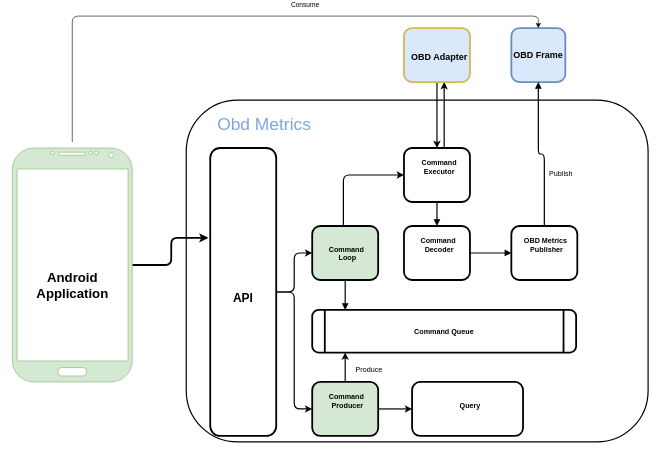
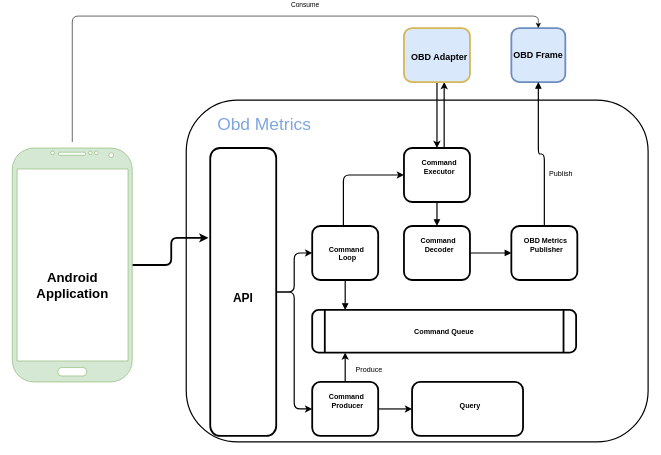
  <mxCell id="0" />
  <mxCell id="1" parent="0" />
  <mxCell id="2" value="" style="rounded=1;whiteSpace=wrap;html=1;align=center;strokeWidth=2;" parent="1" vertex="1"><mxGeometry x="310" y="160" width="770" height="570" as="geometry" /></mxCell>
  <mxCell id="3" value="OBD Frame" style="whiteSpace=wrap;align=center;verticalAlign=middle;fontStyle=1;strokeWidth=3;fillColor=#dae8fc;strokeColor=#6c8ebf;labelBorderColor=none;labelBackgroundColor=none;rounded=1;fontSize=15;" parent="1" vertex="1"><mxGeometry x="852" y="40" width="90" height="90" as="geometry" /></mxCell>
  <mxCell id="4" value="Command Queue" style="shape=process;whiteSpace=wrap;align=center;verticalAlign=middle;size=0.048;fontStyle=1;strokeWidth=3;rounded=1;" parent="1" vertex="1"><mxGeometry x="520" y="510" width="440" height="71" as="geometry" /></mxCell>
- <mxCell id="5" value="&lt;p style=&quot;margin: 0px ; margin-top: 4px ; text-align: center ; text-decoration: underline&quot;&gt;&lt;/p&gt;&lt;p style=&quot;margin: 0px ; margin-left: 8px&quot;&gt;&lt;br&gt;&lt;/p&gt;&lt;p style=&quot;margin: 0px ; margin-left: 8px&quot;&gt;&lt;br&gt;&lt;/p&gt;&lt;p style=&quot;margin: 0px ; margin-left: 8px&quot;&gt;Command&amp;nbsp;&lt;/p&gt;&lt;p style=&quot;margin: 0px ; margin-left: 8px&quot;&gt;Loop&lt;/p&gt;" style="verticalAlign=middle;align=center;overflow=fill;fontSize=12;fontFamily=Helvetica;html=1;rounded=1;fontStyle=1;strokeWidth=3;fillColor=#d5e8d4;" parent="1" vertex="1"><mxGeometry x="520" y="370" width="110" height="90" as="geometry" /></mxCell>
+ <mxCell id="5" value="&lt;p style=&quot;margin: 0px ; margin-top: 4px ; text-align: center ; text-decoration: underline&quot;&gt;&lt;/p&gt;&lt;p style=&quot;margin: 0px ; margin-left: 8px&quot;&gt;&lt;br&gt;&lt;/p&gt;&lt;p style=&quot;margin: 0px ; margin-left: 8px&quot;&gt;&lt;br&gt;&lt;/p&gt;&lt;p style=&quot;margin: 0px ; margin-left: 8px&quot;&gt;Command&amp;nbsp;&lt;/p&gt;&lt;p style=&quot;margin: 0px ; margin-left: 8px&quot;&gt;Loop&lt;/p&gt;" style="verticalAlign=middle;align=center;overflow=fill;fontSize=12;fontFamily=Helvetica;html=1;rounded=1;fontStyle=1;strokeWidth=3;" parent="1" vertex="1"><mxGeometry x="520" y="370" width="110" height="90" as="geometry" /></mxCell>
  <mxCell id="6" value="" style="edgeStyle=orthogonalEdgeStyle;rounded=1;orthogonalLoop=1;jettySize=auto;html=1;strokeWidth=2;" parent="1" source="8" target="17" edge="1"><mxGeometry relative="1" as="geometry"><Array as="points"><mxPoint x="740" y="190" /><mxPoint x="740" y="190" /></Array></mxGeometry></mxCell>
  <mxCell id="7" value="" style="edgeStyle=orthogonalEdgeStyle;rounded=1;orthogonalLoop=1;jettySize=auto;html=1;startArrow=none;startFill=0;endArrow=block;endFill=1;strokeWidth=2;" parent="1" source="8" target="15" edge="1"><mxGeometry relative="1" as="geometry" /></mxCell>
  <mxCell id="8" value="&lt;p style=&quot;margin: 0px ; margin-top: 4px ; text-align: center ; text-decoration: underline&quot;&gt;&lt;/p&gt;&lt;p style=&quot;margin: 0px ; margin-left: 8px&quot;&gt;&lt;br&gt;&lt;/p&gt;&lt;p style=&quot;margin: 0px ; margin-left: 8px&quot;&gt;Command&lt;br&gt;Executor&lt;/p&gt;" style="verticalAlign=middle;align=center;overflow=fill;fontSize=12;fontFamily=Helvetica;html=1;rounded=1;fontStyle=1;strokeWidth=3;" parent="1" vertex="1"><mxGeometry x="673" y="240" width="110" height="90" as="geometry" /></mxCell>
  <mxCell id="9" style="edgeStyle=orthogonalEdgeStyle;rounded=1;orthogonalLoop=1;jettySize=auto;html=1;entryX=0;entryY=0.5;entryDx=0;entryDy=0;strokeWidth=2;" parent="1" source="10" target="18" edge="1"><mxGeometry relative="1" as="geometry" /></mxCell>
- <mxCell id="10" value="&lt;p style=&quot;margin: 0px ; margin-top: 4px ; text-align: center ; text-decoration: underline&quot;&gt;&lt;/p&gt;&lt;p style=&quot;margin: 0px ; margin-left: 8px&quot;&gt;&lt;br&gt;&lt;/p&gt;&lt;p style=&quot;margin: 0px ; margin-left: 8px&quot;&gt;&lt;span&gt;Command&amp;nbsp;&lt;/span&gt;&lt;br&gt;&lt;/p&gt;&lt;p style=&quot;margin: 0px ; margin-left: 8px&quot;&gt;Producer&lt;/p&gt;" style="verticalAlign=middle;align=center;overflow=fill;fontSize=12;fontFamily=Helvetica;html=1;rounded=1;fontStyle=1;strokeWidth=3;fillColor=#d5e8d4;" parent="1" vertex="1"><mxGeometry x="520" y="630" width="110" height="90" as="geometry" /></mxCell>
+ <mxCell id="10" value="&lt;p style=&quot;margin: 0px ; margin-top: 4px ; text-align: center ; text-decoration: underline&quot;&gt;&lt;/p&gt;&lt;p style=&quot;margin: 0px ; margin-left: 8px&quot;&gt;&lt;br&gt;&lt;/p&gt;&lt;p style=&quot;margin: 0px ; margin-left: 8px&quot;&gt;&lt;span&gt;Command&amp;nbsp;&lt;/span&gt;&lt;br&gt;&lt;/p&gt;&lt;p style=&quot;margin: 0px ; margin-left: 8px&quot;&gt;Producer&lt;/p&gt;" style="verticalAlign=middle;align=center;overflow=fill;fontSize=12;fontFamily=Helvetica;html=1;rounded=1;fontStyle=1;strokeWidth=3;" parent="1" vertex="1"><mxGeometry x="520" y="630" width="110" height="90" as="geometry" /></mxCell>
  <mxCell id="11" value="" style="edgeStyle=elbowEdgeStyle;elbow=horizontal;strokeWidth=2;entryX=0;entryY=0.5;entryDx=0;entryDy=0;" parent="1" source="5" target="8" edge="1"><mxGeometry width="100" height="100" relative="1" as="geometry"><mxPoint x="422" y="320" as="sourcePoint" /><mxPoint x="672" y="230" as="targetPoint" /><Array as="points"><mxPoint x="572" y="340" /><mxPoint x="572" y="320" /><mxPoint x="607" y="280" /></Array></mxGeometry></mxCell>
  <mxCell id="12" value="" style="edgeStyle=elbowEdgeStyle;elbow=horizontal;strokeWidth=2;" parent="1" source="10" target="4" edge="1"><mxGeometry width="100" height="100" relative="1" as="geometry"><mxPoint x="280" y="650" as="sourcePoint" /><mxPoint x="380" y="550" as="targetPoint" /><Array as="points"><mxPoint x="575" y="620" /><mxPoint x="620" y="630" /><mxPoint x="630" y="610" /></Array></mxGeometry></mxCell>
  <mxCell id="13" value="Produce&#10;" style="text;spacingTop=-5;align=center;" parent="1" vertex="1"><mxGeometry x="600" y="601" width="30" height="20" as="geometry" /></mxCell>
  <mxCell id="14" value="" style="edgeStyle=orthogonalEdgeStyle;rounded=1;orthogonalLoop=1;jettySize=auto;html=1;startArrow=none;startFill=0;endArrow=block;endFill=1;strokeWidth=2;fontSize=15;" parent="1" source="15" target="23" edge="1"><mxGeometry relative="1" as="geometry" /></mxCell>
  <mxCell id="15" value="&lt;p style=&quot;margin: 0px ; margin-top: 4px ; text-align: center ; text-decoration: underline&quot;&gt;&lt;/p&gt;&lt;p style=&quot;margin: 0px ; margin-left: 8px&quot;&gt;&lt;br&gt;&lt;/p&gt;&lt;p style=&quot;margin: 0px ; margin-left: 8px&quot;&gt;Command&amp;nbsp;&lt;br&gt;Decoder&lt;/p&gt;" style="verticalAlign=middle;align=center;overflow=fill;fontSize=12;fontFamily=Helvetica;html=1;rounded=1;fontStyle=1;strokeWidth=3;" parent="1" vertex="1"><mxGeometry x="673" y="370" width="110" height="90" as="geometry" /></mxCell>
  <mxCell id="16" style="edgeStyle=orthogonalEdgeStyle;rounded=1;orthogonalLoop=1;jettySize=auto;html=1;startArrow=none;startFill=0;endArrow=classic;endFill=1;strokeWidth=2;fontSize=15;" parent="1" source="17" target="8" edge="1"><mxGeometry relative="1" as="geometry" /></mxCell>
  <mxCell id="17" value="&lt;p style=&quot;margin: 0px ; margin-top: 4px ; text-align: center ; text-decoration: underline&quot;&gt;&lt;/p&gt;&lt;p style=&quot;margin: 0px 0px 0px 8px ; font-size: 15px&quot;&gt;&lt;font style=&quot;font-size: 15px&quot;&gt;&lt;br&gt;&lt;/font&gt;&lt;/p&gt;&lt;p style=&quot;margin: 0px 0px 0px 8px ; font-size: 15px&quot;&gt;&lt;font style=&quot;font-size: 15px&quot;&gt;&lt;br&gt;&lt;/font&gt;&lt;/p&gt;&lt;p style=&quot;margin: 0px 0px 0px 8px ; font-size: 15px&quot;&gt;&lt;font style=&quot;font-size: 15px&quot;&gt;OBD Adapter&lt;/font&gt;&lt;/p&gt;" style="verticalAlign=middle;align=center;overflow=fill;fontSize=12;fontFamily=Helvetica;html=1;rounded=1;fontStyle=1;strokeWidth=3;fillColor=#dae8fc;strokeColor=#d6b656;" parent="1" vertex="1"><mxGeometry x="673" y="40" width="110" height="90" as="geometry" /></mxCell>
  <mxCell id="18" value="&lt;p style=&quot;margin: 0px ; margin-top: 4px ; text-align: center ; text-decoration: underline&quot;&gt;&lt;/p&gt;&lt;p style=&quot;margin: 0px ; margin-left: 8px&quot;&gt;&lt;br&gt;&lt;/p&gt;&lt;p style=&quot;margin: 0px ; margin-left: 8px&quot;&gt;&lt;br&gt;&lt;/p&gt;&lt;p style=&quot;margin: 0px ; margin-left: 8px&quot;&gt;Query&lt;/p&gt;" style="verticalAlign=middle;align=center;overflow=fill;fontSize=12;fontFamily=Helvetica;html=1;rounded=1;fontStyle=1;strokeWidth=3;" parent="1" vertex="1"><mxGeometry x="686.5" y="630" width="185" height="90" as="geometry" /></mxCell>
  <mxCell id="19" style="edgeStyle=orthogonalEdgeStyle;rounded=1;orthogonalLoop=1;jettySize=auto;html=1;startArrow=none;startFill=0;endArrow=classic;endFill=1;strokeWidth=2;fontSize=15;" parent="1" source="21" target="10" edge="1"><mxGeometry relative="1" as="geometry" /></mxCell>
  <mxCell id="20" style="edgeStyle=orthogonalEdgeStyle;rounded=1;orthogonalLoop=1;jettySize=auto;html=1;entryX=0;entryY=0.5;entryDx=0;entryDy=0;startArrow=none;startFill=0;endArrow=classic;endFill=1;strokeWidth=2;fontSize=15;" parent="1" source="21" target="5" edge="1"><mxGeometry relative="1" as="geometry" /></mxCell>
  <mxCell id="21" value="&lt;p style=&quot;margin: 4px 0px 0px ; text-decoration: underline ; font-size: 15px&quot;&gt;&lt;/p&gt;&lt;br style=&quot;font-size: 15px&quot;&gt;&lt;br style=&quot;font-size: 15px&quot;&gt;&lt;br style=&quot;font-size: 15px&quot;&gt;&lt;br style=&quot;font-size: 15px&quot;&gt;&lt;br style=&quot;font-size: 15px&quot;&gt;&lt;br style=&quot;font-size: 15px&quot;&gt;&lt;br style=&quot;font-size: 15px&quot;&gt;&lt;br style=&quot;font-size: 15px&quot;&gt;&lt;br style=&quot;font-size: 15px&quot;&gt;&lt;br style=&quot;font-size: 15px&quot;&gt;&lt;br style=&quot;font-size: 15px&quot;&gt;&lt;br style=&quot;font-size: 15px&quot;&gt;&lt;br style=&quot;font-size: 15px&quot;&gt;&lt;font style=&quot;font-size: 20px&quot;&gt;API&lt;/font&gt;" style="verticalAlign=bottom;align=center;overflow=fill;fontSize=15;fontFamily=Helvetica;html=1;rounded=1;fontStyle=1;strokeWidth=3;labelPosition=center;verticalLabelPosition=middle;spacingTop=0;" parent="1" vertex="1"><mxGeometry x="350" y="240" width="110" height="480" as="geometry" /></mxCell>
  <mxCell id="22" value="" style="edgeStyle=orthogonalEdgeStyle;rounded=1;orthogonalLoop=1;jettySize=auto;html=1;startArrow=none;startFill=0;endArrow=block;endFill=1;strokeWidth=2;fontSize=15;" parent="1" source="23" target="3" edge="1"><mxGeometry relative="1" as="geometry" /></mxCell>
  <mxCell id="23" value="&lt;p style=&quot;margin: 0px ; margin-top: 4px ; text-align: center ; text-decoration: underline&quot;&gt;&lt;/p&gt;&lt;p style=&quot;margin: 0px ; margin-left: 8px&quot;&gt;&lt;br&gt;&lt;/p&gt;&lt;p style=&quot;margin: 0px ; margin-left: 8px&quot;&gt;OBD Metrics&amp;nbsp;&lt;br&gt;Publisher&lt;/p&gt;" style="verticalAlign=middle;align=center;overflow=fill;fontSize=12;fontFamily=Helvetica;html=1;rounded=1;fontStyle=1;strokeWidth=3;" parent="1" vertex="1"><mxGeometry x="852" y="370" width="110" height="90" as="geometry" /></mxCell>
  <mxCell id="24" value="Publish" style="text;spacingTop=-5;align=center;" parent="1" vertex="1"><mxGeometry x="920" y="275" width="30" height="20" as="geometry" /></mxCell>
  <mxCell id="25" value="" style="edgeStyle=orthogonalEdgeStyle;rounded=1;orthogonalLoop=1;jettySize=auto;html=1;startArrow=none;startFill=0;endArrow=block;endFill=1;strokeWidth=2;fontSize=15;" parent="1" source="5" target="4" edge="1"><mxGeometry relative="1" as="geometry"><mxPoint x="575" y="460" as="sourcePoint" /><mxPoint x="660" y="470" as="targetPoint" /><Array as="points"><mxPoint x="575" y="510" /><mxPoint x="575" y="510" /></Array></mxGeometry></mxCell>
  <mxCell id="26" style="edgeStyle=orthogonalEdgeStyle;curved=0;rounded=1;sketch=0;orthogonalLoop=1;jettySize=auto;html=1;entryX=0.5;entryY=0;entryDx=0;entryDy=0;" parent="1" target="3" edge="1"><mxGeometry relative="1" as="geometry"><mxPoint x="120" y="230" as="sourcePoint" /><Array as="points"><mxPoint x="120" y="230" /><mxPoint x="120" y="20" /><mxPoint x="907" y="20" /></Array></mxGeometry></mxCell>
  <mxCell id="27" value="Consume" style="edgeLabel;html=1;align=center;verticalAlign=middle;resizable=0;points=[];" parent="26" vertex="1" connectable="0"><mxGeometry x="0.185" y="-1" relative="1" as="geometry"><mxPoint y="-21" as="offset" /></mxGeometry></mxCell>
  <mxCell id="28" style="edgeStyle=orthogonalEdgeStyle;curved=0;rounded=1;sketch=0;orthogonalLoop=1;jettySize=auto;html=1;entryX=-0.028;entryY=0.312;entryDx=0;entryDy=0;entryPerimeter=0;startArrow=none;startFill=0;endArrow=classic;endFill=1;strokeWidth=3;" parent="1" source="29" target="21" edge="1"><mxGeometry relative="1" as="geometry" /></mxCell>
  <mxCell id="29" value="" style="verticalLabelPosition=bottom;verticalAlign=top;html=1;shadow=0;dashed=0;strokeWidth=1;shape=mxgraph.android.phone2;strokeColor=#82b366;rounded=0;sketch=0;fillColor=#d5e8d4;" parent="1" vertex="1"><mxGeometry x="20" y="240" width="200" height="390" as="geometry" /></mxCell>
  <mxCell id="30" value="&lt;font style=&quot;font-size: 22px&quot;&gt;&lt;b&gt;Android &lt;br&gt;Application&lt;/b&gt;&lt;/font&gt;" style="text;html=1;align=center;verticalAlign=middle;resizable=0;points=[];autosize=1;fontColor=#000000;" parent="1" vertex="1"><mxGeometry x="50" y="450" width="140" height="40" as="geometry" /></mxCell>
  <mxCell id="31" value="&lt;h2&gt;&lt;font style=&quot;font-size: 29px ; font-weight: normal&quot; color=&quot;#7ea6e0&quot;&gt;Obd Metrics&lt;/font&gt;&lt;/h2&gt;" style="text;html=1;strokeColor=none;align=left;verticalAlign=middle;whiteSpace=wrap;rounded=0;labelBackgroundColor=none;sketch=0;fontSize=15;fontColor=#000000;strokeWidth=2;fillColor=#ffffff;gradientColor=#ffffff;" parent="1" vertex="1"><mxGeometry x="360" y="190" width="188" height="20" as="geometry" /></mxCell>
